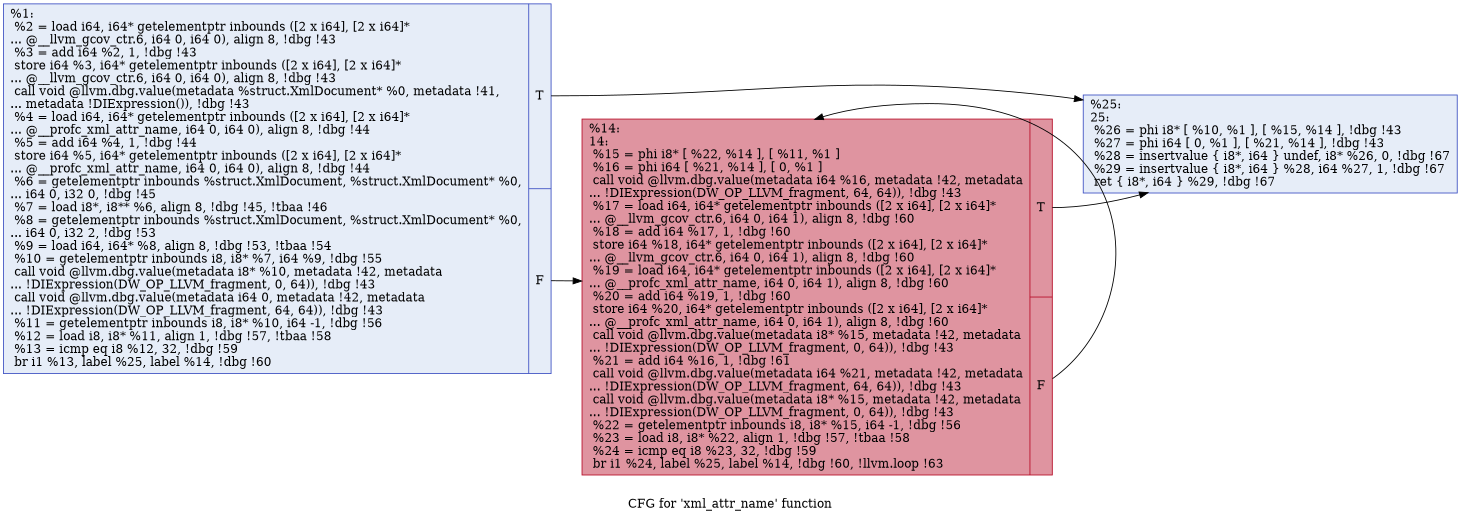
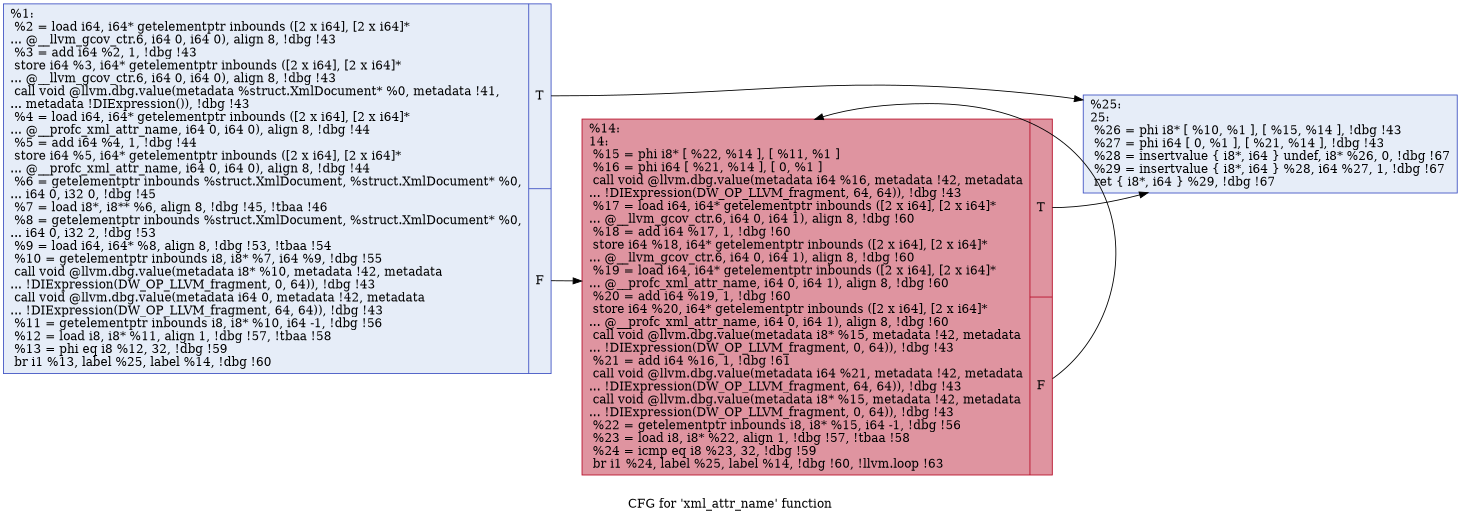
  digraph {
    label="CFG for 'xml_attr_name' function"
    rankdir=LR
    node [color="#3d50c3ff" fillcolor="#c7d7f070" shape=record style=filled]
    edge [tailport=s0]
-   n1 [label="{%1:\l  %2 = load i64, i64* getelementptr inbounds ([2 x i64], [2 x i64]*\l... @__llvm_gcov_ctr.6, i64 0, i64 0), align 8, !dbg !43\l  %3 = add i64 %2, 1, !dbg !43\l  store i64 %3, i64* getelementptr inbounds ([2 x i64], [2 x i64]*\l... @__llvm_gcov_ctr.6, i64 0, i64 0), align 8, !dbg !43\l  call void @llvm.dbg.value(metadata %struct.XmlDocument* %0, metadata !41,\l... metadata !DIExpression()), !dbg !43\l  %4 = load i64, i64* getelementptr inbounds ([2 x i64], [2 x i64]*\l... @__profc_xml_attr_name, i64 0, i64 0), align 8, !dbg !44\l  %5 = add i64 %4, 1, !dbg !44\l  store i64 %5, i64* getelementptr inbounds ([2 x i64], [2 x i64]*\l... @__profc_xml_attr_name, i64 0, i64 0), align 8, !dbg !44\l  %6 = getelementptr inbounds %struct.XmlDocument, %struct.XmlDocument* %0,\l... i64 0, i32 0, !dbg !45\l  %7 = load i8*, i8** %6, align 8, !dbg !45, !tbaa !46\l  %8 = getelementptr inbounds %struct.XmlDocument, %struct.XmlDocument* %0,\l... i64 0, i32 2, !dbg !53\l  %9 = load i64, i64* %8, align 8, !dbg !53, !tbaa !54\l  %10 = getelementptr inbounds i8, i8* %7, i64 %9, !dbg !55\l  call void @llvm.dbg.value(metadata i8* %10, metadata !42, metadata\l... !DIExpression(DW_OP_LLVM_fragment, 0, 64)), !dbg !43\l  call void @llvm.dbg.value(metadata i64 0, metadata !42, metadata\l... !DIExpression(DW_OP_LLVM_fragment, 64, 64)), !dbg !43\l  %11 = getelementptr inbounds i8, i8* %10, i64 -1, !dbg !56\l  %12 = load i8, i8* %11, align 1, !dbg !57, !tbaa !58\l  %13 = icmp eq i8 %12, 32, !dbg !59\l  br i1 %13, label %25, label %14, !dbg !60\l|{<s0>T|<s1>F}}"]
+   n1 [label="{%1:\l  %2 = load i64, i64* getelementptr inbounds ([2 x i64], [2 x i64]*\l... @__llvm_gcov_ctr.6, i64 0, i64 0), align 8, !dbg !43\l  %3 = add i64 %2, 1, !dbg !43\l  store i64 %3, i64* getelementptr inbounds ([2 x i64], [2 x i64]*\l... @__llvm_gcov_ctr.6, i64 0, i64 0), align 8, !dbg !43\l  call void @llvm.dbg.value(metadata %struct.XmlDocument* %0, metadata !41,\l... metadata !DIExpression()), !dbg !43\l  %4 = load i64, i64* getelementptr inbounds ([2 x i64], [2 x i64]*\l... @__profc_xml_attr_name, i64 0, i64 0), align 8, !dbg !44\l  %5 = add i64 %4, 1, !dbg !44\l  store i64 %5, i64* getelementptr inbounds ([2 x i64], [2 x i64]*\l... @__profc_xml_attr_name, i64 0, i64 0), align 8, !dbg !44\l  %6 = getelementptr inbounds %struct.XmlDocument, %struct.XmlDocument* %0,\l... i64 0, i32 0, !dbg !45\l  %7 = load i8*, i8** %6, align 8, !dbg !45, !tbaa !46\l  %8 = getelementptr inbounds %struct.XmlDocument, %struct.XmlDocument* %0,\l... i64 0, i32 2, !dbg !53\l  %9 = load i64, i64* %8, align 8, !dbg !53, !tbaa !54\l  %10 = getelementptr inbounds i8, i8* %7, i64 %9, !dbg !55\l  call void @llvm.dbg.value(metadata i8* %10, metadata !42, metadata\l... !DIExpression(DW_OP_LLVM_fragment, 0, 64)), !dbg !43\l  call void @llvm.dbg.value(metadata i64 0, metadata !42, metadata\l... !DIExpression(DW_OP_LLVM_fragment, 64, 64)), !dbg !43\l  %11 = getelementptr inbounds i8, i8* %10, i64 -1, !dbg !56\l  %12 = load i8, i8* %11, align 1, !dbg !57, !tbaa !58\l  %13 = phi eq i8 %12, 32, !dbg !59\l  br i1 %13, label %25, label %14, !dbg !60\l|{<s0>T|<s1>F}}"]
    n2 [label="{%25:\l25:                                               \l  %26 = phi i8* [ %10, %1 ], [ %15, %14 ], !dbg !43\l  %27 = phi i64 [ 0, %1 ], [ %21, %14 ], !dbg !43\l  %28 = insertvalue \{ i8*, i64 \} undef, i8* %26, 0, !dbg !67\l  %29 = insertvalue \{ i8*, i64 \} %28, i64 %27, 1, !dbg !67\l  ret \{ i8*, i64 \} %29, !dbg !67\l}"]
    n3 [color="#b70d28ff" fillcolor="#b70d2870" label="{%14:\l14:                                               \l  %15 = phi i8* [ %22, %14 ], [ %11, %1 ]\l  %16 = phi i64 [ %21, %14 ], [ 0, %1 ]\l  call void @llvm.dbg.value(metadata i64 %16, metadata !42, metadata\l... !DIExpression(DW_OP_LLVM_fragment, 64, 64)), !dbg !43\l  %17 = load i64, i64* getelementptr inbounds ([2 x i64], [2 x i64]*\l... @__llvm_gcov_ctr.6, i64 0, i64 1), align 8, !dbg !60\l  %18 = add i64 %17, 1, !dbg !60\l  store i64 %18, i64* getelementptr inbounds ([2 x i64], [2 x i64]*\l... @__llvm_gcov_ctr.6, i64 0, i64 1), align 8, !dbg !60\l  %19 = load i64, i64* getelementptr inbounds ([2 x i64], [2 x i64]*\l... @__profc_xml_attr_name, i64 0, i64 1), align 8, !dbg !60\l  %20 = add i64 %19, 1, !dbg !60\l  store i64 %20, i64* getelementptr inbounds ([2 x i64], [2 x i64]*\l... @__profc_xml_attr_name, i64 0, i64 1), align 8, !dbg !60\l  call void @llvm.dbg.value(metadata i8* %15, metadata !42, metadata\l... !DIExpression(DW_OP_LLVM_fragment, 0, 64)), !dbg !43\l  %21 = add i64 %16, 1, !dbg !61\l  call void @llvm.dbg.value(metadata i64 %21, metadata !42, metadata\l... !DIExpression(DW_OP_LLVM_fragment, 64, 64)), !dbg !43\l  call void @llvm.dbg.value(metadata i8* %15, metadata !42, metadata\l... !DIExpression(DW_OP_LLVM_fragment, 0, 64)), !dbg !43\l  %22 = getelementptr inbounds i8, i8* %15, i64 -1, !dbg !56\l  %23 = load i8, i8* %22, align 1, !dbg !57, !tbaa !58\l  %24 = icmp eq i8 %23, 32, !dbg !59\l  br i1 %24, label %25, label %14, !dbg !60, !llvm.loop !63\l|{<s0>T|<s1>F}}"]
    n1 -> n2
    n1 -> n3 [tailport=s1]
    n3 -> n2
    n3 -> n3 [tailport=s1]
  }
